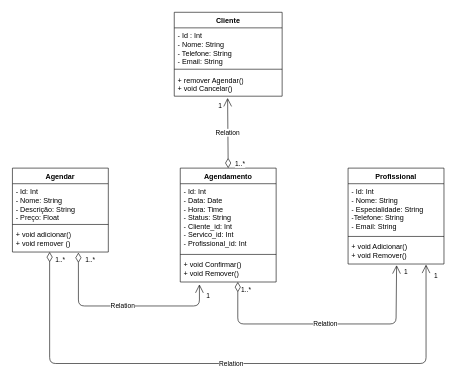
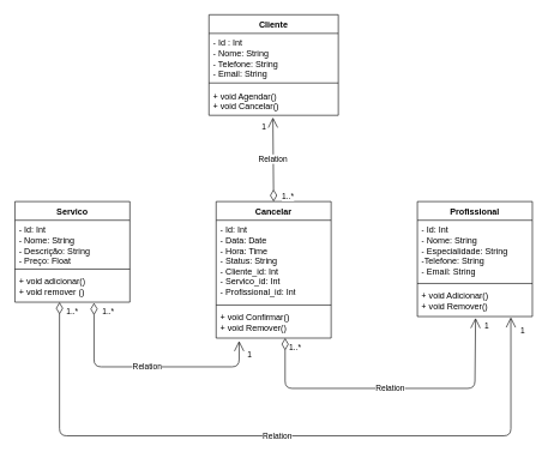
  <mxCell id="0" />
  <mxCell id="1" parent="0" />
  <mxCell id="2" value="Cliente&lt;div&gt;&lt;br&gt;&lt;/div&gt;" style="swimlane;fontStyle=1;align=center;verticalAlign=top;childLayout=stackLayout;horizontal=1;startSize=26;horizontalStack=0;resizeParent=1;resizeParentMax=0;resizeLast=0;collapsible=1;marginBottom=0;whiteSpace=wrap;html=1;" parent="1" vertex="1"><mxGeometry x="290" y="20" width="180" height="140" as="geometry"><mxRectangle x="330" y="280" width="80" height="40" as="alternateBounds" /></mxGeometry></mxCell>
  <mxCell id="3" value="- Id : Int&lt;div&gt;- Nome: String&lt;/div&gt;&lt;div&gt;- Telefone: String&lt;/div&gt;&lt;div&gt;- Email: String&lt;/div&gt;" style="text;strokeColor=none;fillColor=none;align=left;verticalAlign=top;spacingLeft=4;spacingRight=4;overflow=hidden;rotatable=0;points=[[0,0.5],[1,0.5]];portConstraint=eastwest;whiteSpace=wrap;html=1;" parent="2" vertex="1"><mxGeometry y="26" width="180" height="64" as="geometry" /></mxCell>
  <mxCell id="4" value="" style="line;strokeWidth=1;fillColor=none;align=left;verticalAlign=middle;spacingTop=-1;spacingLeft=3;spacingRight=3;rotatable=0;labelPosition=right;points=[];portConstraint=eastwest;strokeColor=inherit;" parent="2" vertex="1"><mxGeometry y="90" width="180" height="10" as="geometry" /></mxCell>
- <mxCell id="5" value="+ remover Agendar()&lt;div&gt;+ void Cancelar()&lt;/div&gt;" style="text;strokeColor=none;fillColor=none;align=left;verticalAlign=top;spacingLeft=4;spacingRight=4;overflow=hidden;rotatable=0;points=[[0,0.5],[1,0.5]];portConstraint=eastwest;whiteSpace=wrap;html=1;" parent="2" vertex="1"><mxGeometry y="100" width="180" height="40" as="geometry" /></mxCell>
- <mxCell id="6" value="Agendamento" style="swimlane;fontStyle=1;align=center;verticalAlign=top;childLayout=stackLayout;horizontal=1;startSize=26;horizontalStack=0;resizeParent=1;resizeParentMax=0;resizeLast=0;collapsible=1;marginBottom=0;whiteSpace=wrap;html=1;" parent="1" vertex="1"><mxGeometry x="300" y="280" width="160" height="190" as="geometry" /></mxCell>
+ <mxCell id="5" value="+ void Agendar()&lt;div&gt;+ void Cancelar()&lt;/div&gt;" style="text;strokeColor=none;fillColor=none;align=left;verticalAlign=top;spacingLeft=4;spacingRight=4;overflow=hidden;rotatable=0;points=[[0,0.5],[1,0.5]];portConstraint=eastwest;whiteSpace=wrap;html=1;" parent="2" vertex="1"><mxGeometry y="100" width="180" height="40" as="geometry" /></mxCell>
+ <mxCell id="6" value="Cancelar" style="swimlane;fontStyle=1;align=center;verticalAlign=top;childLayout=stackLayout;horizontal=1;startSize=26;horizontalStack=0;resizeParent=1;resizeParentMax=0;resizeLast=0;collapsible=1;marginBottom=0;whiteSpace=wrap;html=1;" parent="1" vertex="1"><mxGeometry x="300" y="280" width="160" height="190" as="geometry" /></mxCell>
  <mxCell id="7" value="- Id: Int&lt;div&gt;- Data: Date&lt;/div&gt;&lt;div&gt;- Hora: Time&lt;/div&gt;&lt;div&gt;- Status: String&lt;/div&gt;&lt;div&gt;- Cliente_id: Int&lt;/div&gt;&lt;div&gt;- Servico_id: Int&lt;/div&gt;&lt;div&gt;- Profissional_id: Int&lt;/div&gt;" style="text;strokeColor=none;fillColor=none;align=left;verticalAlign=top;spacingLeft=4;spacingRight=4;overflow=hidden;rotatable=0;points=[[0,0.5],[1,0.5]];portConstraint=eastwest;whiteSpace=wrap;html=1;" parent="6" vertex="1"><mxGeometry y="26" width="160" height="114" as="geometry" /></mxCell>
  <mxCell id="8" value="" style="line;strokeWidth=1;fillColor=none;align=left;verticalAlign=middle;spacingTop=-1;spacingLeft=3;spacingRight=3;rotatable=0;labelPosition=right;points=[];portConstraint=eastwest;strokeColor=inherit;" parent="6" vertex="1"><mxGeometry y="140" width="160" height="8" as="geometry" /></mxCell>
  <mxCell id="9" value="+ void Confirmar()&lt;div&gt;+ void Remover()&lt;/div&gt;" style="text;strokeColor=none;fillColor=none;align=left;verticalAlign=top;spacingLeft=4;spacingRight=4;overflow=hidden;rotatable=0;points=[[0,0.5],[1,0.5]];portConstraint=eastwest;whiteSpace=wrap;html=1;" parent="6" vertex="1"><mxGeometry y="148" width="160" height="42" as="geometry" /></mxCell>
- <mxCell id="10" value="Agendar" style="swimlane;fontStyle=1;align=center;verticalAlign=top;childLayout=stackLayout;horizontal=1;startSize=26;horizontalStack=0;resizeParent=1;resizeParentMax=0;resizeLast=0;collapsible=1;marginBottom=0;whiteSpace=wrap;html=1;" parent="1" vertex="1"><mxGeometry x="20" y="280" width="160" height="140" as="geometry" /></mxCell>
+ <mxCell id="10" value="Servico" style="swimlane;fontStyle=1;align=center;verticalAlign=top;childLayout=stackLayout;horizontal=1;startSize=26;horizontalStack=0;resizeParent=1;resizeParentMax=0;resizeLast=0;collapsible=1;marginBottom=0;whiteSpace=wrap;html=1;" parent="1" vertex="1"><mxGeometry x="20" y="280" width="160" height="140" as="geometry" /></mxCell>
  <mxCell id="11" value="- Id: Int&lt;div&gt;- Nome: String&lt;/div&gt;&lt;div&gt;- Descrição: String&lt;/div&gt;&lt;div&gt;- Preço: Float&lt;/div&gt;&lt;div&gt;&lt;br&gt;&lt;/div&gt;" style="text;strokeColor=none;fillColor=none;align=left;verticalAlign=top;spacingLeft=4;spacingRight=4;overflow=hidden;rotatable=0;points=[[0,0.5],[1,0.5]];portConstraint=eastwest;whiteSpace=wrap;html=1;" parent="10" vertex="1"><mxGeometry y="26" width="160" height="64" as="geometry" /></mxCell>
  <mxCell id="12" value="" style="line;strokeWidth=1;fillColor=none;align=left;verticalAlign=middle;spacingTop=-1;spacingLeft=3;spacingRight=3;rotatable=0;labelPosition=right;points=[];portConstraint=eastwest;strokeColor=inherit;" parent="10" vertex="1"><mxGeometry y="90" width="160" height="8" as="geometry" /></mxCell>
  <mxCell id="13" value="+ void adicionar()&lt;div&gt;+ void remover ()&lt;/div&gt;" style="text;strokeColor=none;fillColor=none;align=left;verticalAlign=top;spacingLeft=4;spacingRight=4;overflow=hidden;rotatable=0;points=[[0,0.5],[1,0.5]];portConstraint=eastwest;whiteSpace=wrap;html=1;" parent="10" vertex="1"><mxGeometry y="98" width="160" height="42" as="geometry" /></mxCell>
  <mxCell id="14" value="Profissional" style="swimlane;fontStyle=1;align=center;verticalAlign=top;childLayout=stackLayout;horizontal=1;startSize=26;horizontalStack=0;resizeParent=1;resizeParentMax=0;resizeLast=0;collapsible=1;marginBottom=0;whiteSpace=wrap;html=1;" parent="1" vertex="1"><mxGeometry x="580" y="280" width="160" height="160" as="geometry" /></mxCell>
  <mxCell id="15" value="- Id: Int&lt;div&gt;- Nome: String&lt;/div&gt;&lt;div&gt;- Especialidade: String&lt;/div&gt;&lt;div&gt;-Telefone: String&lt;/div&gt;&lt;div&gt;- Email: String&lt;/div&gt;&lt;div&gt;&lt;br&gt;&lt;/div&gt;" style="text;strokeColor=none;fillColor=none;align=left;verticalAlign=top;spacingLeft=4;spacingRight=4;overflow=hidden;rotatable=0;points=[[0,0.5],[1,0.5]];portConstraint=eastwest;whiteSpace=wrap;html=1;" parent="14" vertex="1"><mxGeometry y="26" width="160" height="84" as="geometry" /></mxCell>
  <mxCell id="16" value="" style="line;strokeWidth=1;fillColor=none;align=left;verticalAlign=middle;spacingTop=-1;spacingLeft=3;spacingRight=3;rotatable=0;labelPosition=right;points=[];portConstraint=eastwest;strokeColor=inherit;" parent="14" vertex="1"><mxGeometry y="110" width="160" height="8" as="geometry" /></mxCell>
  <mxCell id="17" value="+ void Adicionar()&lt;div&gt;+ void Remover()&lt;/div&gt;" style="text;strokeColor=none;fillColor=none;align=left;verticalAlign=top;spacingLeft=4;spacingRight=4;overflow=hidden;rotatable=0;points=[[0,0.5],[1,0.5]];portConstraint=eastwest;whiteSpace=wrap;html=1;" parent="14" vertex="1"><mxGeometry y="118" width="160" height="42" as="geometry" /></mxCell>
  <mxCell id="18" value="Relation" style="endArrow=open;html=1;endSize=12;startArrow=diamondThin;startSize=14;startFill=0;edgeStyle=orthogonalEdgeStyle;exitX=0.5;exitY=0;exitDx=0;exitDy=0;" parent="1" source="6" edge="1"><mxGeometry relative="1" as="geometry"><mxPoint x="270" y="250" as="sourcePoint" /><mxPoint x="379" y="163" as="targetPoint" /><Array as="points"><mxPoint x="380" y="163" /></Array></mxGeometry></mxCell>
  <mxCell id="19" value="1..*" style="edgeLabel;resizable=0;html=1;align=left;verticalAlign=top;" parent="18" connectable="0" vertex="1"><mxGeometry x="-1" relative="1" as="geometry"><mxPoint x="10" y="-20" as="offset" /></mxGeometry></mxCell>
  <mxCell id="20" value="1" style="edgeLabel;resizable=0;html=1;align=right;verticalAlign=top;" parent="18" connectable="0" vertex="1"><mxGeometry x="1" relative="1" as="geometry"><mxPoint x="-9" as="offset" /></mxGeometry></mxCell>
  <mxCell id="21" value="Relation" style="endArrow=open;html=1;endSize=12;startArrow=diamondThin;startSize=14;startFill=0;edgeStyle=orthogonalEdgeStyle;exitX=0.6;exitY=1;exitDx=0;exitDy=0;exitPerimeter=0;entryX=0.506;entryY=1.048;entryDx=0;entryDy=0;entryPerimeter=0;" parent="1" source="9" target="17" edge="1"><mxGeometry relative="1" as="geometry"><mxPoint x="550" y="530" as="sourcePoint" /><mxPoint x="660" y="460" as="targetPoint" /><Array as="points"><mxPoint x="396" y="540" /><mxPoint x="660" y="540" /></Array></mxGeometry></mxCell>
  <mxCell id="22" value="1..*" style="edgeLabel;resizable=0;html=1;align=left;verticalAlign=top;" parent="21" connectable="0" vertex="1"><mxGeometry x="-1" relative="1" as="geometry"><mxPoint x="4" as="offset" /></mxGeometry></mxCell>
  <mxCell id="23" value="1" style="edgeLabel;resizable=0;html=1;align=right;verticalAlign=top;" parent="21" connectable="0" vertex="1"><mxGeometry x="1" relative="1" as="geometry"><mxPoint x="19" y="-2" as="offset" /></mxGeometry></mxCell>
  <mxCell id="24" value="Relation" style="endArrow=open;html=1;endSize=12;startArrow=diamondThin;startSize=14;startFill=0;edgeStyle=orthogonalEdgeStyle;exitX=0.388;exitY=1.095;exitDx=0;exitDy=0;exitPerimeter=0;entryX=0.813;entryY=1.119;entryDx=0;entryDy=0;entryPerimeter=0;" parent="1" edge="1"><mxGeometry relative="1" as="geometry"><mxPoint x="82.08" y="420" as="sourcePoint" /><mxPoint x="710.08" y="441.008" as="targetPoint" /><Array as="points"><mxPoint x="82" y="606.01" /><mxPoint x="710" y="606.01" /></Array></mxGeometry></mxCell>
  <mxCell id="25" value="1..*" style="edgeLabel;resizable=0;html=1;align=left;verticalAlign=top;" parent="24" connectable="0" vertex="1"><mxGeometry x="-1" relative="1" as="geometry"><mxPoint x="8" as="offset" /></mxGeometry></mxCell>
  <mxCell id="26" value="1" style="edgeLabel;resizable=0;html=1;align=right;verticalAlign=top;" parent="24" connectable="0" vertex="1"><mxGeometry x="1" relative="1" as="geometry"><mxPoint x="20" y="5" as="offset" /></mxGeometry></mxCell>
  <mxCell id="27" value="Relation" style="endArrow=open;html=1;endSize=12;startArrow=diamondThin;startSize=14;startFill=0;edgeStyle=orthogonalEdgeStyle;exitX=0.688;exitY=1.024;exitDx=0;exitDy=0;exitPerimeter=0;entryX=0.2;entryY=1.095;entryDx=0;entryDy=0;entryPerimeter=0;" parent="1" source="13" target="9" edge="1"><mxGeometry relative="1" as="geometry"><mxPoint x="160" y="500" as="sourcePoint" /><mxPoint x="320" y="500" as="targetPoint" /><Array as="points"><mxPoint x="130" y="510" /><mxPoint x="332" y="510" /></Array></mxGeometry></mxCell>
  <mxCell id="28" value="1..*" style="edgeLabel;resizable=0;html=1;align=left;verticalAlign=top;" parent="27" connectable="0" vertex="1"><mxGeometry x="-1" relative="1" as="geometry"><mxPoint x="10" y="-1" as="offset" /></mxGeometry></mxCell>
  <mxCell id="29" value="1" style="edgeLabel;resizable=0;html=1;align=right;verticalAlign=top;" parent="27" connectable="0" vertex="1"><mxGeometry x="1" relative="1" as="geometry"><mxPoint x="18" y="6" as="offset" /></mxGeometry></mxCell>
